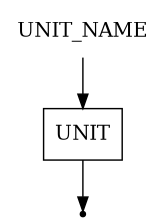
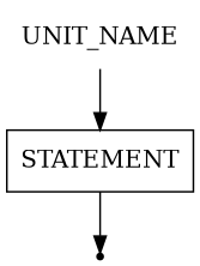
  digraph {
    n1 [label=UNIT_NAME shape=plaintext]
-   n2 [label=UNIT shape=box]
+   n2 [label=STATEMENT shape=box]
    end [shape=point]
    n1 -> n2
    n2 -> end
  }
